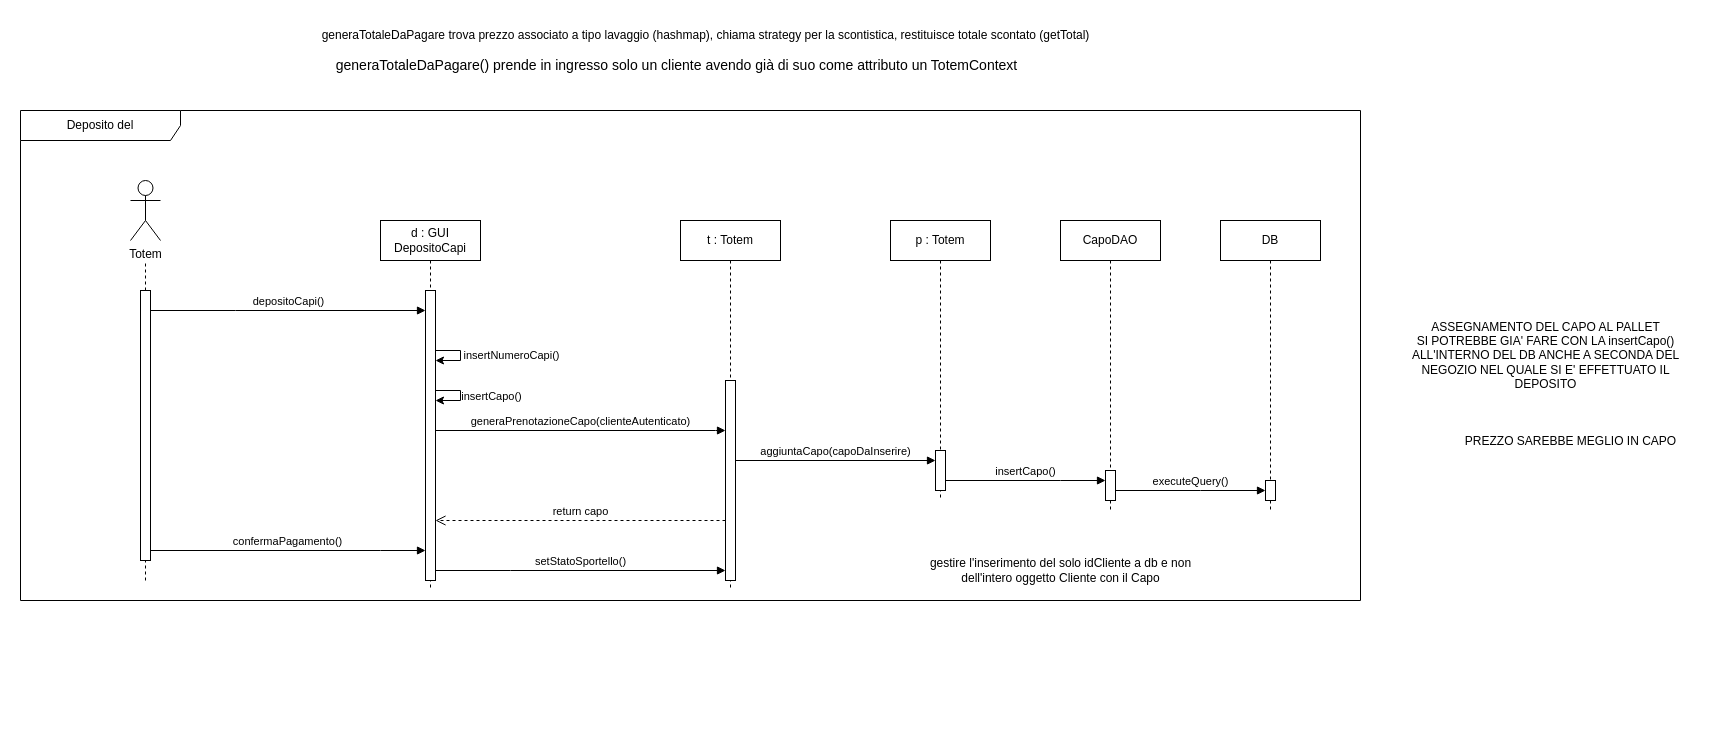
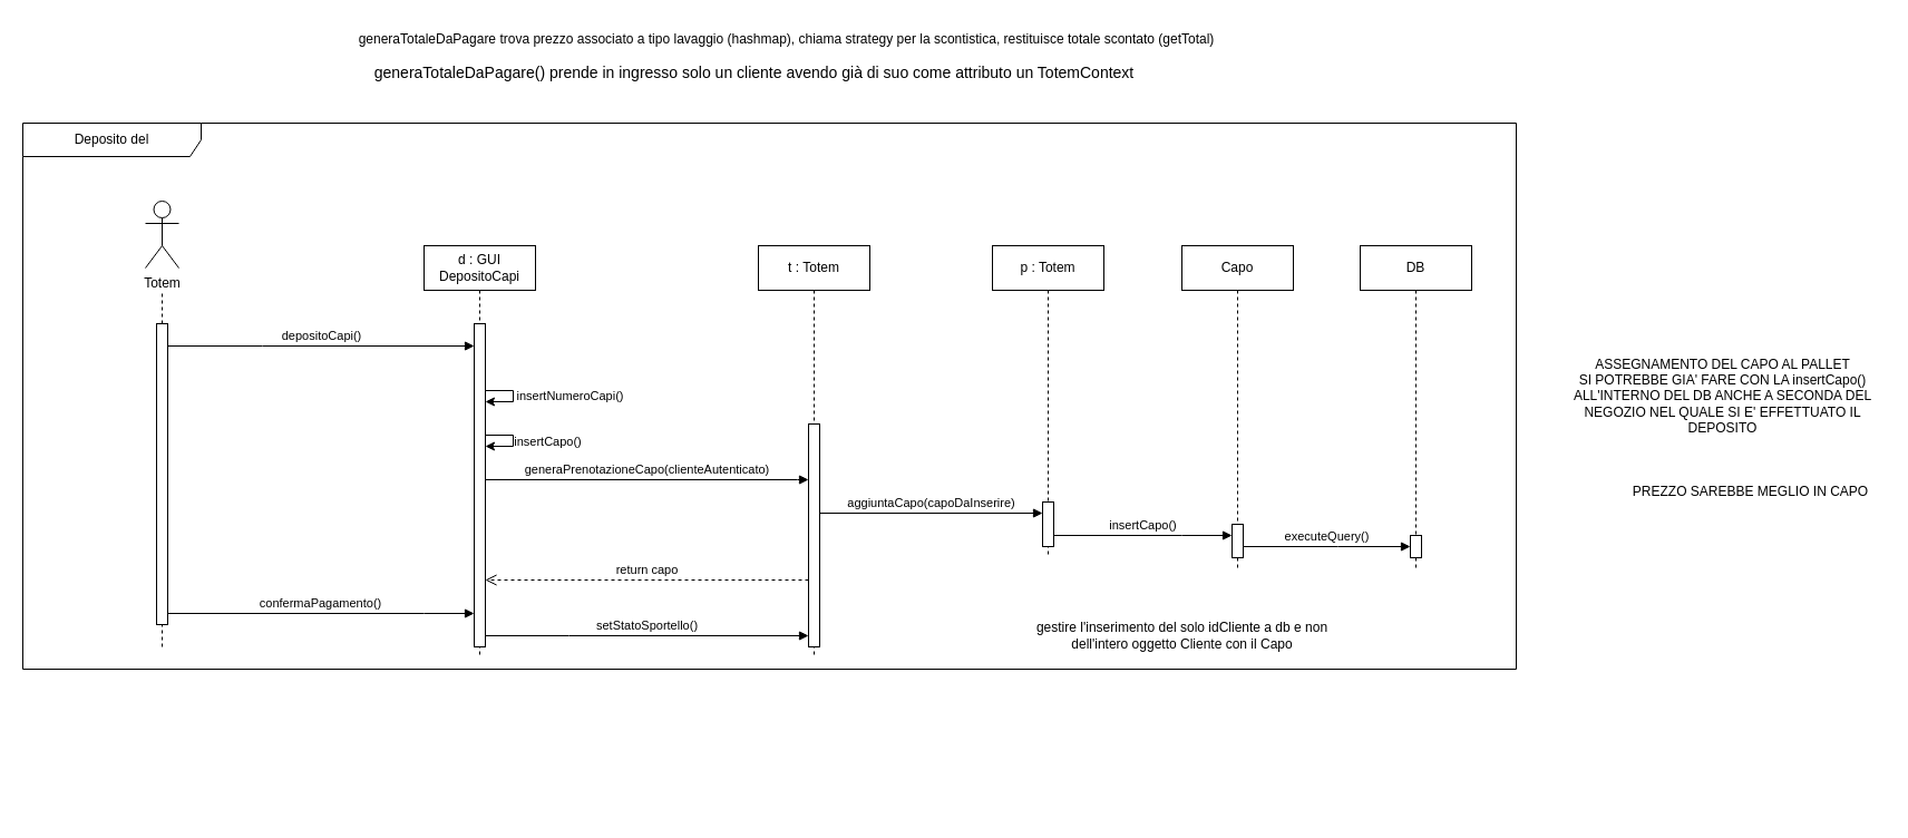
  <mxCell id="0" />
  <mxCell id="1" parent="0" />
  <mxCell id="2" value="ASSEGNAMENTO DEL CAPO AL PALLET&lt;br&gt;SI POTREBBE GIA' FARE CON LA insertCapo()&lt;br&gt;ALL'INTERNO DEL DB ANCHE A SECONDA DEL&lt;br&gt;NEGOZIO NEL QUALE SI E' EFFETTUATO IL&lt;br&gt;DEPOSITO" style="text;html=1;align=center;verticalAlign=middle;resizable=0;points=[];autosize=1;strokeColor=none;fillColor=none;fontColor=light-dark(#000000,#FFFFFF);" vertex="1" parent="1"><mxGeometry x="1400" y="310" width="290" height="90" as="geometry" /></mxCell>
  <mxCell id="3" value="PREZZO SAREBBE MEGLIO IN CAPO" style="text;html=1;align=center;verticalAlign=middle;resizable=0;points=[];autosize=1;strokeColor=none;fillColor=none;fontColor=light-dark(#000000,#FFFFFF);" vertex="1" parent="1"><mxGeometry x="1455" y="426" width="230" height="30" as="geometry" /></mxCell>
  <mxCell id="4" value="d : GUI&lt;br&gt;DepositoCapi" style="shape=umlLifeline;perimeter=lifelinePerimeter;whiteSpace=wrap;html=1;container=0;dropTarget=0;collapsible=0;recursiveResize=0;outlineConnect=0;portConstraint=eastwest;newEdgeStyle={&quot;edgeStyle&quot;:&quot;elbowEdgeStyle&quot;,&quot;elbow&quot;:&quot;vertical&quot;,&quot;curved&quot;:0,&quot;rounded&quot;:0};fontColor=light-dark(#000000,#FFFFFF);" vertex="1" parent="1"><mxGeometry x="380" y="220" width="100" height="370" as="geometry" /></mxCell>
  <mxCell id="5" value="" style="html=1;points=[];perimeter=orthogonalPerimeter;outlineConnect=0;targetShapes=umlLifeline;portConstraint=eastwest;newEdgeStyle={&quot;edgeStyle&quot;:&quot;elbowEdgeStyle&quot;,&quot;elbow&quot;:&quot;vertical&quot;,&quot;curved&quot;:0,&quot;rounded&quot;:0};fontColor=light-dark(#000000,#FFFFFF);" vertex="1" parent="4"><mxGeometry x="45" y="70" width="10" height="290" as="geometry" /></mxCell>
  <mxCell id="6" value="t : Totem" style="shape=umlLifeline;perimeter=lifelinePerimeter;whiteSpace=wrap;html=1;container=0;dropTarget=0;collapsible=0;recursiveResize=0;outlineConnect=0;portConstraint=eastwest;newEdgeStyle={&quot;edgeStyle&quot;:&quot;elbowEdgeStyle&quot;,&quot;elbow&quot;:&quot;vertical&quot;,&quot;curved&quot;:0,&quot;rounded&quot;:0};fontColor=light-dark(#000000,#FFFFFF);" vertex="1" parent="1"><mxGeometry x="680" y="220" width="100" height="370" as="geometry" /></mxCell>
  <mxCell id="7" value="" style="html=1;points=[];perimeter=orthogonalPerimeter;outlineConnect=0;targetShapes=umlLifeline;portConstraint=eastwest;newEdgeStyle={&quot;edgeStyle&quot;:&quot;elbowEdgeStyle&quot;,&quot;elbow&quot;:&quot;vertical&quot;,&quot;curved&quot;:0,&quot;rounded&quot;:0};fontColor=light-dark(#000000,#FFFFFF);" vertex="1" parent="6"><mxGeometry x="45" y="160" width="10" height="200" as="geometry" /></mxCell>
  <mxCell id="8" value="return capo" style="html=1;verticalAlign=bottom;endArrow=open;dashed=1;endSize=8;edgeStyle=elbowEdgeStyle;elbow=vertical;curved=0;rounded=0;fontColor=light-dark(#000000,#FFFFFF);" edge="1" parent="1" source="7" target="5"><mxGeometry relative="1" as="geometry"><mxPoint x="460" y="520" as="targetPoint" /><Array as="points"><mxPoint x="620" y="520" /><mxPoint x="652" y="600" /></Array><mxPoint x="720" y="600" as="sourcePoint" /><mxPoint as="offset" /></mxGeometry></mxCell>
  <mxCell id="9" value="Deposito del" style="shape=umlFrame;whiteSpace=wrap;html=1;pointerEvents=0;recursiveResize=0;container=0;collapsible=0;width=160;fontColor=light-dark(#000000,#FFFFFF);" vertex="1" parent="1"><mxGeometry x="20" y="110" width="1340" height="490" as="geometry" /></mxCell>
  <mxCell id="10" value="Totem" style="shape=umlActor;verticalLabelPosition=bottom;verticalAlign=top;html=1;outlineConnect=0;fontColor=light-dark(#000000,#FFFFFF);" vertex="1" parent="1"><mxGeometry x="130" y="180" width="30" height="60" as="geometry" /></mxCell>
  <mxCell id="11" value="" style="endArrow=none;dashed=1;html=1;rounded=0;fontColor=light-dark(#000000,#FFFFFF);" edge="1" parent="1" source="13"><mxGeometry width="50" height="50" relative="1" as="geometry"><mxPoint x="144.72" y="520" as="sourcePoint" /><mxPoint x="145" y="260" as="targetPoint" /></mxGeometry></mxCell>
  <mxCell id="12" value="" style="endArrow=none;dashed=1;html=1;rounded=0;fontColor=light-dark(#000000,#FFFFFF);" edge="1" parent="1" target="13"><mxGeometry width="50" height="50" relative="1" as="geometry"><mxPoint x="145" y="580" as="sourcePoint" /><mxPoint x="144.72" y="270" as="targetPoint" /></mxGeometry></mxCell>
  <mxCell id="13" value="" style="html=1;points=[];perimeter=orthogonalPerimeter;outlineConnect=0;targetShapes=umlLifeline;portConstraint=eastwest;newEdgeStyle={&quot;edgeStyle&quot;:&quot;elbowEdgeStyle&quot;,&quot;elbow&quot;:&quot;vertical&quot;,&quot;curved&quot;:0,&quot;rounded&quot;:0};fontColor=light-dark(#000000,#FFFFFF);" vertex="1" parent="1"><mxGeometry x="140" y="290" width="10" height="270" as="geometry" /></mxCell>
  <mxCell id="14" value="depositoCapi()" style="html=1;verticalAlign=bottom;endArrow=block;edgeStyle=elbowEdgeStyle;elbow=vertical;curved=0;rounded=0;fontColor=light-dark(#000000,#FFFFFF);" edge="1" parent="1" target="5"><mxGeometry relative="1" as="geometry"><mxPoint x="150" y="310" as="sourcePoint" /><Array as="points"><mxPoint x="235" y="310" /></Array><mxPoint x="320" y="310" as="targetPoint" /><mxPoint as="offset" /></mxGeometry></mxCell>
  <mxCell id="15" value="DB" style="shape=umlLifeline;perimeter=lifelinePerimeter;whiteSpace=wrap;html=1;container=0;dropTarget=0;collapsible=0;recursiveResize=0;outlineConnect=0;portConstraint=eastwest;newEdgeStyle={&quot;edgeStyle&quot;:&quot;elbowEdgeStyle&quot;,&quot;elbow&quot;:&quot;vertical&quot;,&quot;curved&quot;:0,&quot;rounded&quot;:0};fontColor=light-dark(#000000,#FFFFFF);" vertex="1" parent="1"><mxGeometry x="1220" y="220" width="100" height="290" as="geometry" /></mxCell>
  <mxCell id="16" value="" style="html=1;points=[];perimeter=orthogonalPerimeter;outlineConnect=0;targetShapes=umlLifeline;portConstraint=eastwest;newEdgeStyle={&quot;edgeStyle&quot;:&quot;elbowEdgeStyle&quot;,&quot;elbow&quot;:&quot;vertical&quot;,&quot;curved&quot;:0,&quot;rounded&quot;:0};fontColor=light-dark(#000000,#FFFFFF);" vertex="1" parent="15"><mxGeometry x="45" y="260" width="10" height="20" as="geometry" /></mxCell>
  <mxCell id="17" value="generaPrenotazioneCapo(clienteAutenticato)" style="html=1;verticalAlign=bottom;endArrow=block;edgeStyle=elbowEdgeStyle;elbow=vertical;curved=0;rounded=0;fontColor=light-dark(#000000,#FFFFFF);" edge="1" parent="1"><mxGeometry relative="1" as="geometry"><mxPoint x="435" y="430" as="sourcePoint" /><Array as="points"><mxPoint x="715" y="430" /><mxPoint x="800" y="464.58" /><mxPoint x="720" y="374.58" /></Array><mxPoint x="725" y="430" as="targetPoint" /><mxPoint as="offset" /></mxGeometry></mxCell>
  <mxCell id="18" value="p : Totem" style="shape=umlLifeline;perimeter=lifelinePerimeter;whiteSpace=wrap;html=1;container=0;dropTarget=0;collapsible=0;recursiveResize=0;outlineConnect=0;portConstraint=eastwest;newEdgeStyle={&quot;edgeStyle&quot;:&quot;elbowEdgeStyle&quot;,&quot;elbow&quot;:&quot;vertical&quot;,&quot;curved&quot;:0,&quot;rounded&quot;:0};fontColor=light-dark(#000000,#FFFFFF);" vertex="1" parent="1"><mxGeometry x="890" y="220" width="100" height="280" as="geometry" /></mxCell>
  <mxCell id="19" value="" style="html=1;points=[];perimeter=orthogonalPerimeter;outlineConnect=0;targetShapes=umlLifeline;portConstraint=eastwest;newEdgeStyle={&quot;edgeStyle&quot;:&quot;elbowEdgeStyle&quot;,&quot;elbow&quot;:&quot;vertical&quot;,&quot;curved&quot;:0,&quot;rounded&quot;:0};fontColor=light-dark(#000000,#FFFFFF);" vertex="1" parent="18"><mxGeometry x="45" y="230" width="10" height="40" as="geometry" /></mxCell>
  <mxCell id="20" value="confermaPagamento()" style="html=1;verticalAlign=bottom;endArrow=block;edgeStyle=elbowEdgeStyle;elbow=vertical;curved=0;rounded=0;fontColor=light-dark(#000000,#FFFFFF);" edge="1" parent="1" target="5" source="13"><mxGeometry x="-0.002" relative="1" as="geometry"><mxPoint x="180" y="550" as="sourcePoint" /><Array as="points"><mxPoint x="380" y="550" /><mxPoint x="350" y="680" /><mxPoint x="435" y="714.58" /><mxPoint x="355" y="624.58" /></Array><mxPoint x="360" y="680" as="targetPoint" /><mxPoint as="offset" /></mxGeometry></mxCell>
  <mxCell id="21" value="setStatoSportello()" style="html=1;verticalAlign=bottom;endArrow=block;edgeStyle=elbowEdgeStyle;elbow=vertical;curved=0;rounded=0;fontColor=light-dark(#000000,#FFFFFF);" edge="1" parent="1" target="7" source="5"><mxGeometry relative="1" as="geometry"><mxPoint x="450" y="570" as="sourcePoint" /><Array as="points"><mxPoint x="510" y="570" /><mxPoint x="682" y="700" /><mxPoint x="722" y="730" /><mxPoint x="642" y="640" /></Array><mxPoint x="720" y="700" as="targetPoint" /></mxGeometry></mxCell>
  <mxCell id="22" value="generaTotaleDaPagare() prende in ingresso solo un cliente avendo già di suo come attributo un TotemContext" style="text;html=1;align=center;verticalAlign=middle;resizable=0;points=[];autosize=1;strokeColor=none;fillColor=none;fontSize=14;fontColor=light-dark(#000000,#FFFFFF);" vertex="1" parent="1"><mxGeometry x="321" y="50" width="710" height="30" as="geometry" /></mxCell>
  <mxCell id="23" value="generaTotaleDaPagare trova prezzo associato a tipo lavaggio (hashmap), chiama strategy per la scontistica, restituisce totale scontato (getTotal)" style="text;html=1;align=center;verticalAlign=middle;resizable=0;points=[];autosize=1;strokeColor=none;fillColor=none;fontColor=light-dark(#000000,#FFFFFF);" vertex="1" parent="1"><mxGeometry x="310" y="20" width="790" height="30" as="geometry" /></mxCell>
  <mxCell id="24" value="aggiuntaCapo(capoDaInserire)" style="html=1;verticalAlign=bottom;endArrow=block;edgeStyle=elbowEdgeStyle;elbow=vertical;curved=0;rounded=0;fontColor=light-dark(#000000,#FFFFFF);" edge="1" parent="1" source="7" target="19"><mxGeometry relative="1" as="geometry"><mxPoint x="750" y="460" as="sourcePoint" /><Array as="points"><mxPoint x="930" y="460" /><mxPoint x="1095" y="494.58" /><mxPoint x="1015" y="404.58" /></Array><mxPoint x="960" y="460" as="targetPoint" /><mxPoint as="offset" /></mxGeometry></mxCell>
  <mxCell id="25" value="gestire l'inserimento del solo idCliente a db e non &lt;br&gt;dell'intero oggetto Cliente con il Capo" style="text;html=1;align=center;verticalAlign=middle;resizable=0;points=[];autosize=1;strokeColor=none;fillColor=none;fontColor=light-dark(#000000,#FFFFFF);" vertex="1" parent="1"><mxGeometry x="920" y="550" width="280" height="40" as="geometry" /></mxCell>
  <mxCell id="26" value="" style="endArrow=classic;html=1;rounded=0;fontColor=light-dark(#000000,#FFFFFF);" edge="1" parent="1"><mxGeometry width="50" height="50" relative="1" as="geometry"><mxPoint x="435" y="350" as="sourcePoint" /><mxPoint x="435" y="360" as="targetPoint" /><Array as="points"><mxPoint x="460" y="350" /><mxPoint x="460" y="360" /></Array></mxGeometry></mxCell>
  <mxCell id="27" value="&lt;font style=&quot;&quot;&gt;insertNumeroCapi()&lt;/font&gt;" style="edgeLabel;html=1;align=center;verticalAlign=middle;resizable=0;points=[];fontColor=light-dark(#000000,#FFFFFF);" connectable="0" vertex="1" parent="26"><mxGeometry x="-0.023" y="-1" relative="1" as="geometry"><mxPoint x="51" as="offset" /></mxGeometry></mxCell>
- <mxCell id="28" value="CapoDAO" style="shape=umlLifeline;perimeter=lifelinePerimeter;whiteSpace=wrap;html=1;container=0;dropTarget=0;collapsible=0;recursiveResize=0;outlineConnect=0;portConstraint=eastwest;newEdgeStyle={&quot;edgeStyle&quot;:&quot;elbowEdgeStyle&quot;,&quot;elbow&quot;:&quot;vertical&quot;,&quot;curved&quot;:0,&quot;rounded&quot;:0};fontColor=light-dark(#000000,#FFFFFF);" vertex="1" parent="1"><mxGeometry x="1060" y="220" width="100" height="290" as="geometry" /></mxCell>
+ <mxCell id="28" value="Capo" style="shape=umlLifeline;perimeter=lifelinePerimeter;whiteSpace=wrap;html=1;container=0;dropTarget=0;collapsible=0;recursiveResize=0;outlineConnect=0;portConstraint=eastwest;newEdgeStyle={&quot;edgeStyle&quot;:&quot;elbowEdgeStyle&quot;,&quot;elbow&quot;:&quot;vertical&quot;,&quot;curved&quot;:0,&quot;rounded&quot;:0};fontColor=light-dark(#000000,#FFFFFF);" vertex="1" parent="1"><mxGeometry x="1060" y="220" width="100" height="290" as="geometry" /></mxCell>
  <mxCell id="29" value="" style="html=1;points=[];perimeter=orthogonalPerimeter;outlineConnect=0;targetShapes=umlLifeline;portConstraint=eastwest;newEdgeStyle={&quot;edgeStyle&quot;:&quot;elbowEdgeStyle&quot;,&quot;elbow&quot;:&quot;vertical&quot;,&quot;curved&quot;:0,&quot;rounded&quot;:0};fontColor=light-dark(#000000,#FFFFFF);" vertex="1" parent="28"><mxGeometry x="45" y="250" width="10" height="30" as="geometry" /></mxCell>
  <mxCell id="30" value="insertCapo()" style="html=1;verticalAlign=bottom;endArrow=block;edgeStyle=elbowEdgeStyle;elbow=vertical;curved=0;rounded=0;fontColor=light-dark(#000000,#FFFFFF);" edge="1" parent="1" source="19" target="29"><mxGeometry relative="1" as="geometry"><mxPoint x="950" y="479.64" as="sourcePoint" /><Array as="points"><mxPoint x="1060" y="480" /><mxPoint x="1315" y="514.22" /><mxPoint x="1235" y="424.22" /></Array><mxPoint x="1090" y="480" as="targetPoint" /><mxPoint as="offset" /></mxGeometry></mxCell>
  <mxCell id="31" value="executeQuery()" style="html=1;verticalAlign=bottom;endArrow=block;edgeStyle=elbowEdgeStyle;elbow=vertical;curved=0;rounded=0;fontColor=light-dark(#000000,#FFFFFF);" edge="1" parent="1" source="29" target="16"><mxGeometry relative="1" as="geometry"><mxPoint x="1120" y="550" as="sourcePoint" /><Array as="points"><mxPoint x="1200" y="490" /><mxPoint x="1240" y="550" /><mxPoint x="1470" y="584.58" /><mxPoint x="1390" y="494.58" /></Array><mxPoint x="1260" y="550" as="targetPoint" /><mxPoint as="offset" /></mxGeometry></mxCell>
  <mxCell id="32" value="" style="endArrow=classic;html=1;rounded=0;fontColor=light-dark(#000000,#FFFFFF);" edge="1" parent="1"><mxGeometry width="50" height="50" relative="1" as="geometry"><mxPoint x="435" y="390" as="sourcePoint" /><mxPoint x="435" y="400" as="targetPoint" /><Array as="points"><mxPoint x="460" y="390" /><mxPoint x="460" y="400" /></Array></mxGeometry></mxCell>
  <mxCell id="33" value="insertCapo()" style="edgeLabel;html=1;align=center;verticalAlign=middle;resizable=0;points=[];fontColor=light-dark(#000000,#FFFFFF);" vertex="1" connectable="0" parent="32"><mxGeometry x="-0.007" y="-1" relative="1" as="geometry"><mxPoint x="31" as="offset" /></mxGeometry></mxCell>
